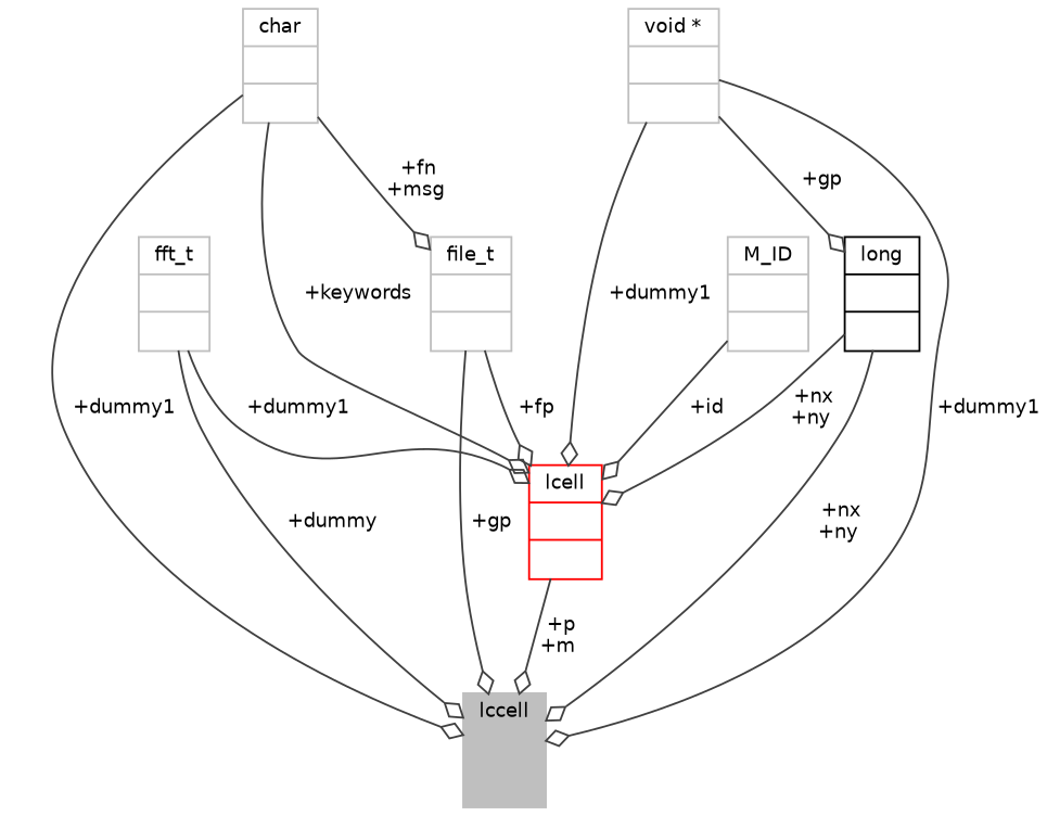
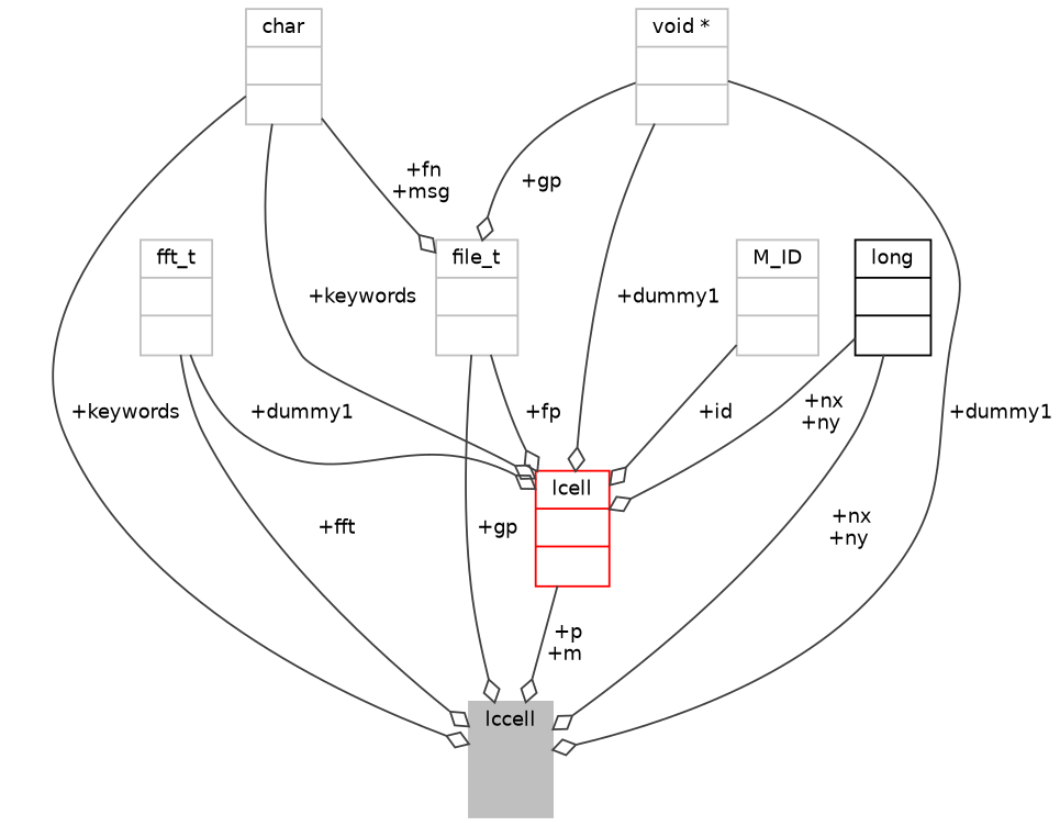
  digraph {
    node [color=grey75 fontname=Helvetica fontsize=10 shape=record]
    edge [arrowhead=odiamond color=grey25 fontname=Helvetica fontsize=10 labelfontname=Helvetica labelfontsize=10 style=solid]
    n1 [fillcolor=grey75 fontcolor=black height=0.2 label="{lccell\n||}" style=filled width=0.4]
    n2 [height=0.2 label="{file_t\n||}" width=0.4]
    n3 [color=red height=0.2 label="{lcell\n||}" width=0.4]
    n4 [height=0.2 label="{char\n||}" width=0.4]
    n5 [height=0.2 label="{void *\n||}" width=0.4]
    n6 [height=0.2 label="{fft_t\n||}" width=0.4]
    n7 [color=black height=0.2 label="{long\n||}" width=0.4]
    n8 [height=0.2 label="{M_ID\n||}" width=0.4]
    n2 -> n1 [label=" +gp"]
    n2 -> n3 [label=" +fp"]
    n3 -> n1 [label=" +p\n+m"]
-   n4 -> n1 [label=" +dummy1"]
+   n4 -> n1 [label=" +keywords"]
    n4 -> n2 [label=" +fn\n+msg"]
    n4 -> n3 [label=" +keywords"]
    n5 -> n1 [label=" +dummy1"]
-   n5 -> n7 [label=" +gp"]
+   n5 -> n2 [label=" +gp"]
    n5 -> n3 [label=" +dummy1"]
-   n6 -> n1 [label=" +dummy"]
+   n6 -> n1 [label=" +fft"]
    n6 -> n3 [label=" +dummy1"]
    n7 -> n1 [label=" +nx\n+ny"]
    n7 -> n3 [label=" +nx\n+ny"]
    n8 -> n3 [label=" +id"]
  }
